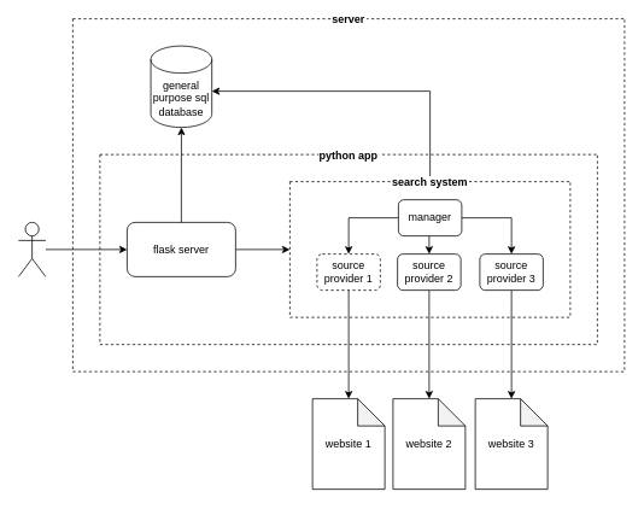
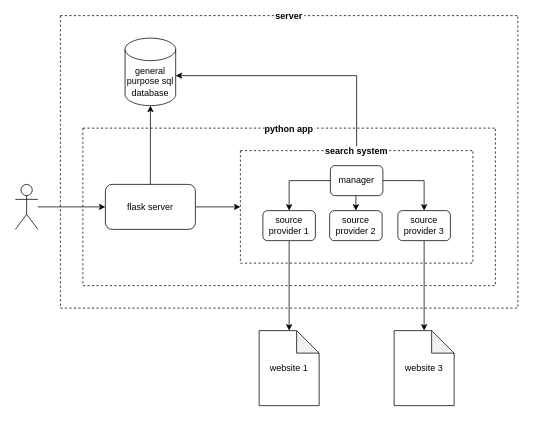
  <mxCell id="0" />
  <mxCell id="1" parent="0" />
  <mxCell id="2" style="edgeStyle=orthogonalEdgeStyle;rounded=0;orthogonalLoop=1;jettySize=auto;html=1;exitX=0.5;exitY=0;exitDx=0;exitDy=0;" edge="1" parent="1" source="3" target="16"><mxGeometry relative="1" as="geometry"><Array as="points"><mxPoint x="475" y="100" /></Array></mxGeometry></mxCell>
  <mxCell id="3" value="search system" style="swimlane;startSize=0;labelBackgroundColor=default;dashed=1;" vertex="1" parent="1"><mxGeometry x="320" y="200" width="310" height="150" as="geometry" /></mxCell>
  <mxCell id="4" value="website 1" style="shape=note;whiteSpace=wrap;html=1;backgroundOutline=1;darkOpacity=0.05;" vertex="1" parent="1"><mxGeometry x="345" y="440" width="80" height="100" as="geometry" /></mxCell>
- <mxCell id="5" value="website 2" style="shape=note;whiteSpace=wrap;html=1;backgroundOutline=1;darkOpacity=0.05;" vertex="1" parent="1"><mxGeometry x="434" y="440" width="80" height="100" as="geometry" /></mxCell>
  <mxCell id="6" value="website 3" style="shape=note;whiteSpace=wrap;html=1;backgroundOutline=1;darkOpacity=0.05;" vertex="1" parent="1"><mxGeometry x="525" y="440" width="80" height="100" as="geometry" /></mxCell>
  <mxCell id="7" style="edgeStyle=orthogonalEdgeStyle;rounded=0;orthogonalLoop=1;jettySize=auto;html=1;exitX=0.5;exitY=1;exitDx=0;exitDy=0;" edge="1" parent="1" source="18" target="4"><mxGeometry relative="1" as="geometry" /></mxCell>
- <mxCell id="8" style="edgeStyle=orthogonalEdgeStyle;rounded=0;orthogonalLoop=1;jettySize=auto;html=1;exitX=0.5;exitY=1;exitDx=0;exitDy=0;" edge="1" parent="1" source="19" target="5"><mxGeometry relative="1" as="geometry" /></mxCell>
  <mxCell id="9" style="edgeStyle=orthogonalEdgeStyle;rounded=0;orthogonalLoop=1;jettySize=auto;html=1;exitX=0.5;exitY=1;exitDx=0;exitDy=0;" edge="1" parent="1" source="20" target="6"><mxGeometry relative="1" as="geometry" /></mxCell>
  <mxCell id="10" value="python app" style="swimlane;startSize=0;labelBackgroundColor=default;dashed=1;" vertex="1" parent="1"><mxGeometry x="110" y="170" width="550" height="210" as="geometry" /></mxCell>
  <mxCell id="11" style="edgeStyle=orthogonalEdgeStyle;rounded=0;orthogonalLoop=1;jettySize=auto;html=1;exitX=1;exitY=0.5;exitDx=0;exitDy=0;" edge="1" parent="1" source="15" target="3"><mxGeometry relative="1" as="geometry" /></mxCell>
  <mxCell id="12" style="edgeStyle=orthogonalEdgeStyle;rounded=0;orthogonalLoop=1;jettySize=auto;html=1;" edge="1" parent="1" source="13" target="15"><mxGeometry relative="1" as="geometry" /></mxCell>
  <mxCell id="13" value="" style="shape=umlActor;verticalLabelPosition=bottom;verticalAlign=top;html=1;outlineConnect=0;" vertex="1" parent="1"><mxGeometry x="20" y="245" width="30" height="60" as="geometry" /></mxCell>
  <mxCell id="14" value="server" style="swimlane;startSize=0;dashed=1;labelBackgroundColor=default;" vertex="1" parent="1"><mxGeometry x="80" y="20" width="610" height="390" as="geometry" /></mxCell>
  <mxCell id="15" value="flask server" style="rounded=1;whiteSpace=wrap;html=1;" vertex="1" parent="14"><mxGeometry x="60" y="225" width="120" height="60" as="geometry" /></mxCell>
  <mxCell id="16" value="general purpose sql database" style="shape=cylinder3;whiteSpace=wrap;html=1;boundedLbl=1;backgroundOutline=1;size=15;" vertex="1" parent="14"><mxGeometry x="86.25" y="30" width="67.5" height="90" as="geometry" /></mxCell>
  <mxCell id="17" style="edgeStyle=orthogonalEdgeStyle;rounded=0;orthogonalLoop=1;jettySize=auto;html=1;exitX=0.5;exitY=0;exitDx=0;exitDy=0;" edge="1" parent="14" source="15" target="16"><mxGeometry relative="1" as="geometry" /></mxCell>
- <mxCell id="18" value="source provider 1" style="rounded=1;whiteSpace=wrap;html=1;dashed=1;" vertex="1" parent="14"><mxGeometry x="270" y="260" width="70" height="40" as="geometry" /></mxCell>
+ <mxCell id="18" value="source provider 1" style="rounded=1;whiteSpace=wrap;html=1;" vertex="1" parent="14"><mxGeometry x="270" y="260" width="70" height="40" as="geometry" /></mxCell>
  <mxCell id="19" value="source provider 2" style="rounded=1;whiteSpace=wrap;html=1;" vertex="1" parent="14"><mxGeometry x="359" y="260" width="70" height="40" as="geometry" /></mxCell>
  <mxCell id="20" value="source provider 3" style="rounded=1;whiteSpace=wrap;html=1;" vertex="1" parent="14"><mxGeometry x="450" y="260" width="70" height="40" as="geometry" /></mxCell>
  <mxCell id="21" style="edgeStyle=orthogonalEdgeStyle;rounded=0;orthogonalLoop=1;jettySize=auto;html=1;exitX=0.5;exitY=1;exitDx=0;exitDy=0;entryX=0.5;entryY=0;entryDx=0;entryDy=0;" edge="1" parent="14" source="24" target="19"><mxGeometry relative="1" as="geometry" /></mxCell>
  <mxCell id="22" style="edgeStyle=orthogonalEdgeStyle;rounded=0;orthogonalLoop=1;jettySize=auto;html=1;exitX=0;exitY=0.5;exitDx=0;exitDy=0;" edge="1" parent="14" source="24" target="18"><mxGeometry relative="1" as="geometry" /></mxCell>
  <mxCell id="23" style="edgeStyle=orthogonalEdgeStyle;rounded=0;orthogonalLoop=1;jettySize=auto;html=1;exitX=1;exitY=0.5;exitDx=0;exitDy=0;" edge="1" parent="14" source="24" target="20"><mxGeometry relative="1" as="geometry" /></mxCell>
  <mxCell id="24" value="manager" style="rounded=1;whiteSpace=wrap;html=1;" vertex="1" parent="14"><mxGeometry x="360" y="200" width="70" height="40" as="geometry" /></mxCell>
